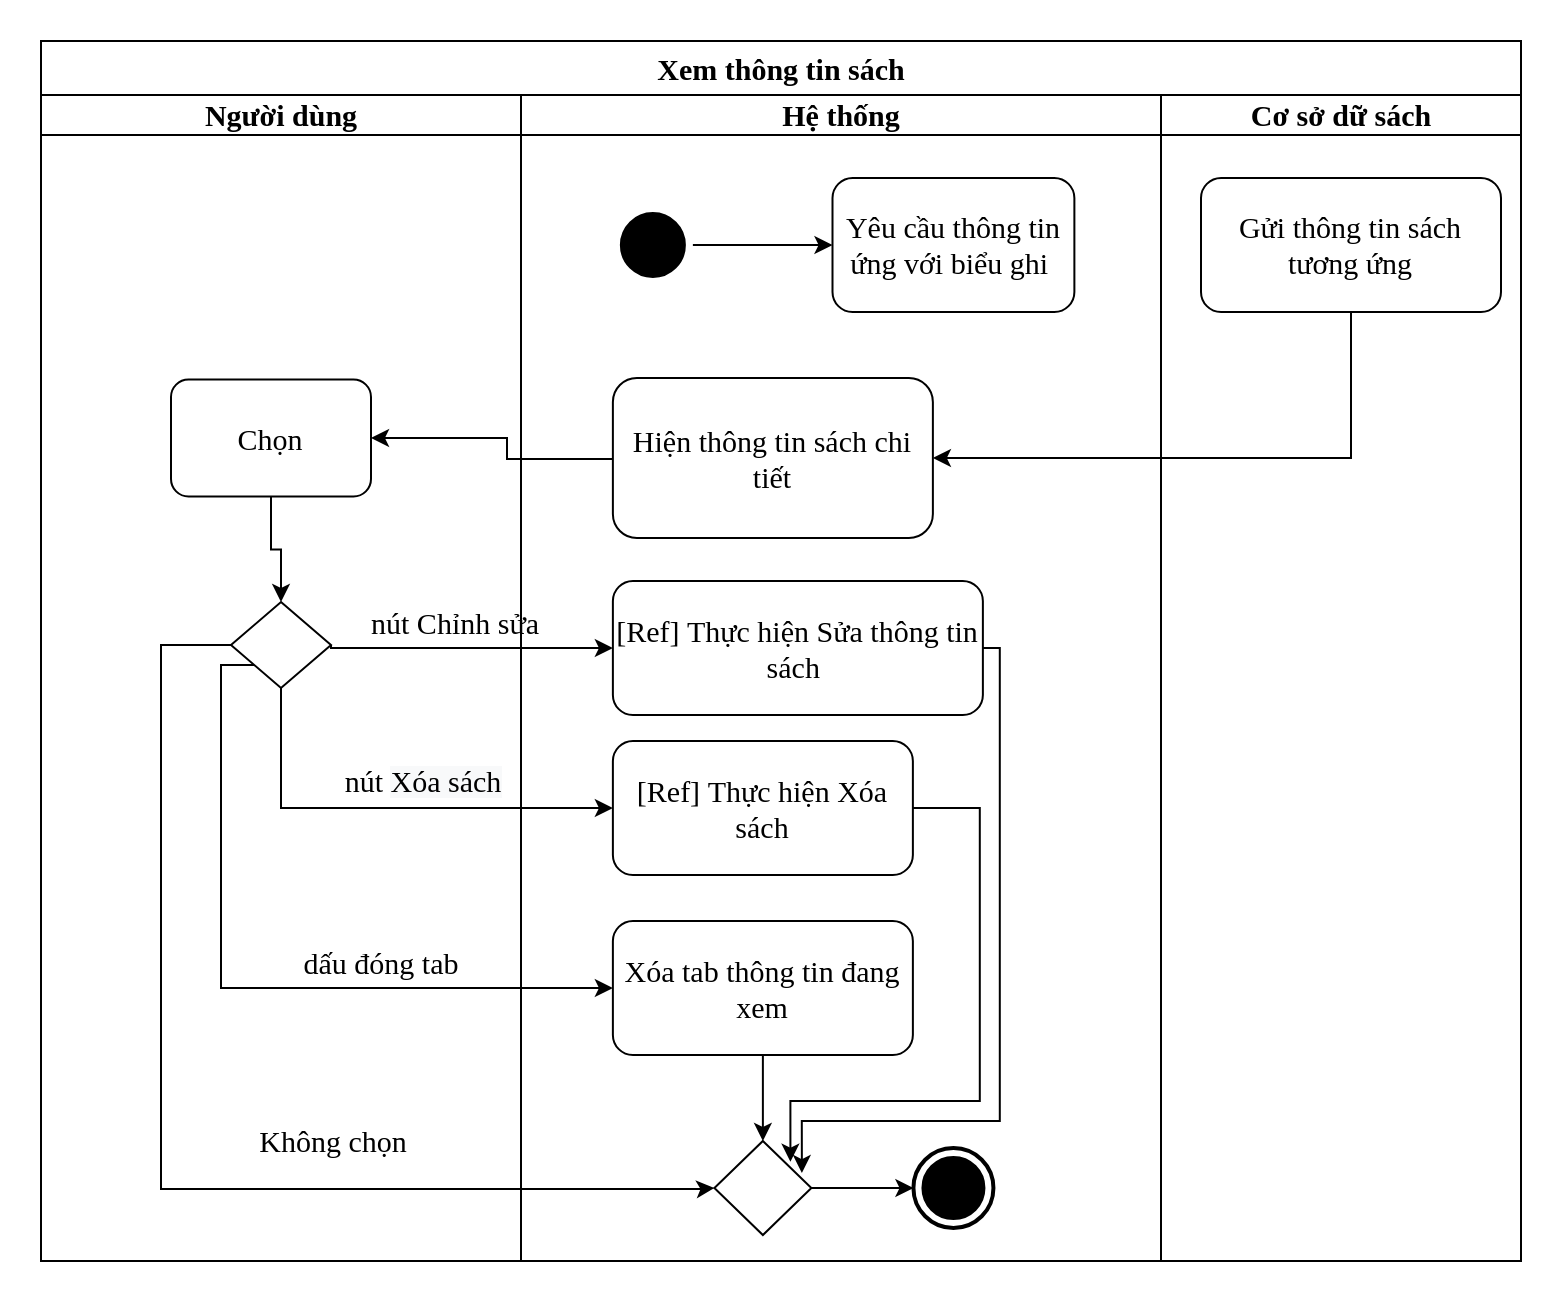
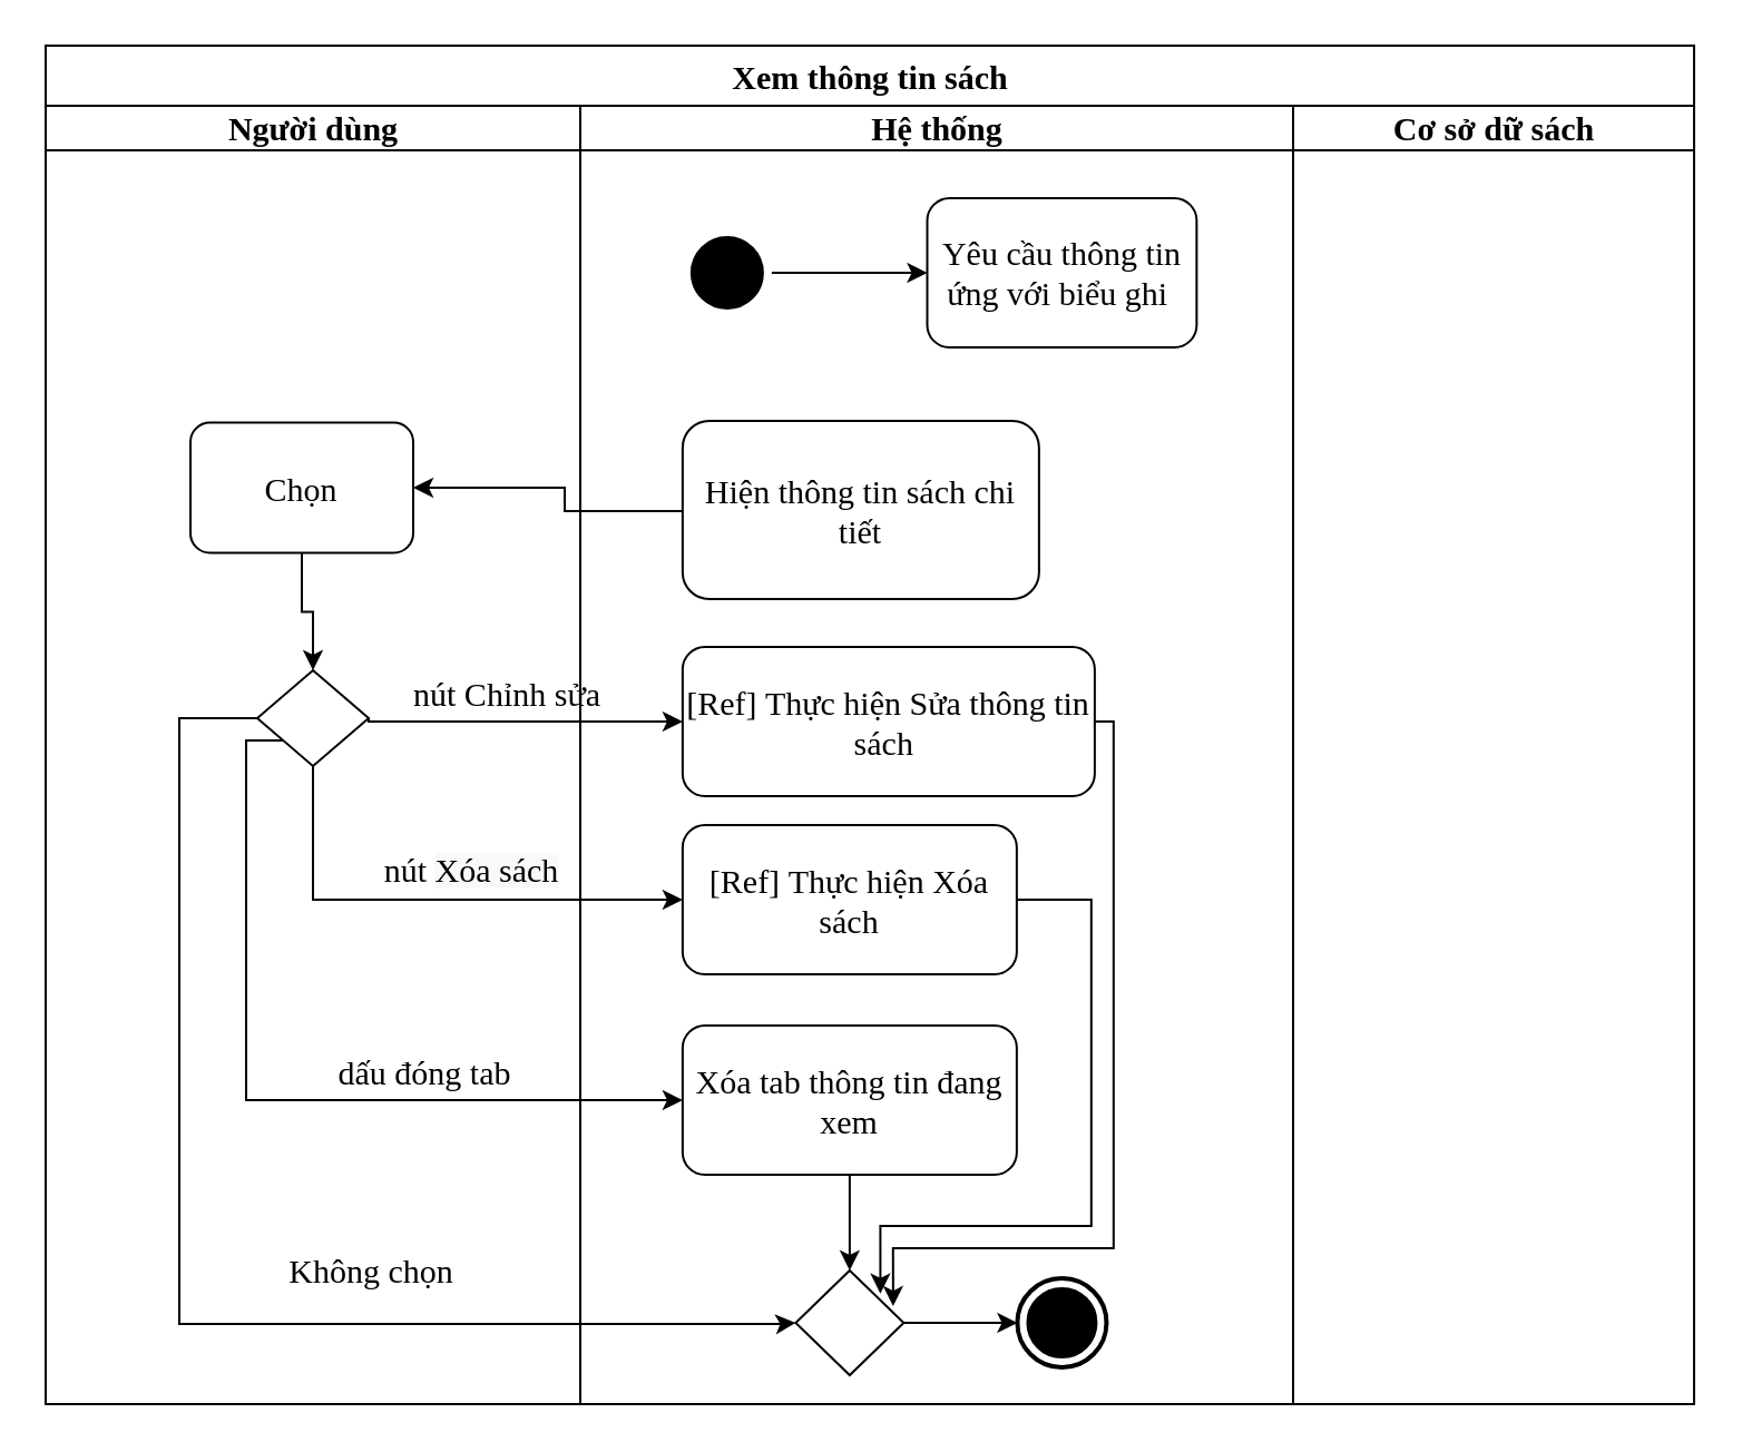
  <mxCell id="0" />
  <mxCell id="1" parent="0" />
  <mxCell id="2" value="&lt;span style=&quot;line-height: 107% ; font-size: 15px&quot;&gt;&lt;font style=&quot;font-size: 15px&quot;&gt;Xem thông tin sách&lt;/font&gt;&lt;/span&gt;" style="swimlane;html=1;childLayout=stackLayout;resizeParent=1;resizeParentMax=0;startSize=27;rounded=0;glass=0;fontSize=15;fontFamily=Times New Roman;" parent="1" vertex="1"><mxGeometry x="20" y="20" width="740" height="610" as="geometry" /></mxCell>
  <mxCell id="3" value="Người dùng" style="swimlane;html=1;startSize=20;fontSize=15;fontFamily=Times New Roman;" parent="2" vertex="1"><mxGeometry y="27" width="240" height="583" as="geometry"><mxRectangle y="20" width="30" height="460" as="alternateBounds" /></mxGeometry></mxCell>
  <mxCell id="4" style="edgeStyle=orthogonalEdgeStyle;rounded=0;orthogonalLoop=1;jettySize=auto;html=1;endArrow=classic;endFill=1;fontFamily=Times New Roman;fontSize=15;entryX=0.5;entryY=0;entryDx=0;entryDy=0;" parent="3" source="5" target="6" edge="1"><mxGeometry relative="1" as="geometry"><Array as="points" /><mxPoint x="120" y="263" as="targetPoint" /></mxGeometry></mxCell>
  <mxCell id="5" value="&lt;span style=&quot;font-size: 15px ; line-height: 107% ; font-family: &amp;quot;times new roman&amp;quot; , serif&quot;&gt;Chọn&lt;/span&gt;" style="shape=rect;html=1;rounded=1;whiteSpace=wrap;align=center;glass=0;strokeColor=#000000;fontFamily=Times New Roman;fontSize=15;" parent="3" vertex="1"><mxGeometry x="65" y="142.25" width="100" height="58.5" as="geometry" /></mxCell>
  <mxCell id="6" value="" style="shape=rhombus;html=1;verticalLabelPosition=bottom;verticalAlignment=top;rounded=0;glass=0;strokeColor=#000000;fontFamily=Times New Roman;fontSize=15;" parent="3" vertex="1"><mxGeometry x="95" y="253.5" width="50" height="43" as="geometry" /></mxCell>
- <mxCell id="7" style="edgeStyle=orthogonalEdgeStyle;rounded=0;orthogonalLoop=1;jettySize=auto;html=1;endArrow=classic;endFill=1;fontFamily=Times New Roman;fontSize=15;entryX=1;entryY=0.5;entryDx=0;entryDy=0;exitX=0.5;exitY=1;exitDx=0;exitDy=0;" parent="2" source="32" target="19" edge="1"><mxGeometry relative="1" as="geometry"><mxPoint x="621.94" y="208.5" as="sourcePoint" /><mxPoint x="411.94" y="208.5" as="targetPoint" /><Array as="points" /></mxGeometry></mxCell>
  <mxCell id="8" value="" style="edgeStyle=orthogonalEdgeStyle;rounded=0;orthogonalLoop=1;jettySize=auto;html=1;endArrow=classic;endFill=1;fontFamily=Times New Roman;fontSize=15;entryX=1;entryY=0.5;entryDx=0;entryDy=0;" parent="2" target="5" edge="1"><mxGeometry relative="1" as="geometry"><mxPoint x="286" y="209" as="sourcePoint" /><Array as="points"><mxPoint x="286" y="209" /><mxPoint x="233" y="209" /></Array></mxGeometry></mxCell>
  <mxCell id="9" value="" style="edgeStyle=orthogonalEdgeStyle;rounded=0;orthogonalLoop=1;jettySize=auto;html=1;endArrow=classic;endFill=1;fontFamily=Times New Roman;fontSize=15;exitX=0;exitY=0.5;exitDx=0;exitDy=0;entryX=0;entryY=0.5;entryDx=0;entryDy=0;" parent="2" source="6" target="27" edge="1"><mxGeometry relative="1" as="geometry"><mxPoint x="280" y="599" as="targetPoint" /><Array as="points"><mxPoint x="60" y="302" /><mxPoint x="60" y="574" /><mxPoint x="330" y="574" /></Array></mxGeometry></mxCell>
  <mxCell id="10" value="Không chọn" style="edgeLabel;html=1;align=center;verticalAlign=middle;resizable=0;points=[];fontSize=15;fontFamily=Times New Roman;" parent="9" vertex="1" connectable="0"><mxGeometry x="-0.488" y="-2" relative="1" as="geometry"><mxPoint x="87" y="133.0" as="offset" /></mxGeometry></mxCell>
  <mxCell id="11" value="" style="edgeStyle=orthogonalEdgeStyle;rounded=0;orthogonalLoop=1;jettySize=auto;html=1;entryX=0;entryY=0.5;entryDx=0;entryDy=0;exitX=1;exitY=0.5;exitDx=0;exitDy=0;fontSize=15;" parent="2" source="6" target="24" edge="1"><mxGeometry relative="1" as="geometry"><mxPoint x="120" y="540" as="targetPoint" /><Array as="points"><mxPoint x="145" y="304" /></Array></mxGeometry></mxCell>
  <mxCell id="12" value="&lt;span style=&quot;font-size: 15px; line-height: 107%; font-family: &amp;quot;times new roman&amp;quot;, serif;&quot;&gt;nút Chỉnh sửa&lt;/span&gt;" style="edgeLabel;html=1;align=center;verticalAlign=middle;resizable=0;points=[];fontSize=15;" parent="11" vertex="1" connectable="0"><mxGeometry x="0.709" y="-1" relative="1" as="geometry"><mxPoint x="-58.62" y="-14.49" as="offset" /></mxGeometry></mxCell>
  <mxCell id="13" value="" style="edgeStyle=orthogonalEdgeStyle;rounded=0;orthogonalLoop=1;jettySize=auto;html=1;exitX=0.5;exitY=1;exitDx=0;exitDy=0;fontSize=15;entryX=0;entryY=0.5;entryDx=0;entryDy=0;entryPerimeter=0;" parent="2" source="6" target="22" edge="1"><mxGeometry relative="1" as="geometry"><mxPoint x="270" y="410" as="targetPoint" /><Array as="points"><mxPoint x="120" y="384" /><mxPoint x="286" y="384" /></Array></mxGeometry></mxCell>
  <mxCell id="14" value="&lt;span style=&quot;font-family: &amp;quot;times new roman&amp;quot;, serif; font-size: 15px;&quot;&gt;nút&amp;nbsp;&lt;/span&gt;&lt;span style=&quot;font-family: &amp;quot;times new roman&amp;quot;, serif; font-size: 15px; background-color: rgb(248, 249, 250);&quot;&gt;Xóa sách&lt;/span&gt;" style="edgeLabel;html=1;align=center;verticalAlign=middle;resizable=0;points=[];fontSize=15;" parent="13" vertex="1" connectable="0"><mxGeometry x="0.564" relative="1" as="geometry"><mxPoint x="-47" y="-14" as="offset" /></mxGeometry></mxCell>
  <mxCell id="15" value="" style="edgeStyle=orthogonalEdgeStyle;rounded=0;orthogonalLoop=1;jettySize=auto;html=1;entryX=0;entryY=0.5;entryDx=0;entryDy=0;fontSize=15;exitX=0.232;exitY=0.733;exitDx=0;exitDy=0;exitPerimeter=0;" parent="2" source="6" target="25" edge="1"><mxGeometry relative="1" as="geometry"><mxPoint x="100" y="330" as="sourcePoint" /><mxPoint x="280" y="704" as="targetPoint" /><Array as="points"><mxPoint x="90" y="312" /><mxPoint x="90" y="474" /></Array></mxGeometry></mxCell>
  <mxCell id="16" value="&lt;span style=&quot;font-size: 15px; line-height: 107%; font-family: &amp;quot;times new roman&amp;quot;, serif;&quot;&gt;dấu đóng tab&lt;/span&gt;" style="edgeLabel;html=1;align=center;verticalAlign=middle;resizable=0;points=[];fontSize=15;" parent="15" vertex="1" connectable="0"><mxGeometry x="0.564" relative="1" as="geometry"><mxPoint x="-33.9" y="-13.5" as="offset" /></mxGeometry></mxCell>
  <mxCell id="17" value="Hệ thống" style="swimlane;html=1;startSize=20;fontSize=15;fontFamily=Times New Roman;" parent="2" vertex="1"><mxGeometry x="240" y="27" width="320" height="583" as="geometry" /></mxCell>
  <mxCell id="18" value="" style="ellipse;html=1;shape=startState;fillColor=#000000;strokeColor=#000000;rounded=0;glass=0;fontFamily=Times New Roman;fontSize=15;" parent="17" vertex="1"><mxGeometry x="45.94" y="55" width="40" height="40" as="geometry" /></mxCell>
  <mxCell id="19" value="&lt;font style=&quot;font-size: 15px&quot;&gt;Hiện&amp;nbsp;&lt;/font&gt;thông tin sách chi tiết" style="shape=rect;html=1;rounded=1;whiteSpace=wrap;align=center;glass=0;strokeColor=#000000;fontFamily=Times New Roman;fontSize=15;" parent="17" vertex="1"><mxGeometry x="45.94" y="141.5" width="160" height="80" as="geometry" /></mxCell>
  <mxCell id="20" value="" style="edgeStyle=orthogonalEdgeStyle;rounded=0;orthogonalLoop=1;jettySize=auto;html=1;endArrow=classic;endFill=1;fontFamily=Times New Roman;fontSize=15;" parent="17" source="27" target="30" edge="1"><mxGeometry relative="1" as="geometry" /></mxCell>
  <mxCell id="21" value="" style="edgeStyle=orthogonalEdgeStyle;rounded=0;orthogonalLoop=1;jettySize=auto;html=1;entryX=0.784;entryY=0.22;entryDx=0;entryDy=0;entryPerimeter=0;exitX=1;exitY=0.5;exitDx=0;exitDy=0;fontSize=15;" parent="17" source="22" target="27" edge="1"><mxGeometry relative="1" as="geometry"><mxPoint x="275.94" y="356.5" as="targetPoint" /><Array as="points"><mxPoint x="229.44" y="357" /><mxPoint x="229.44" y="503" /><mxPoint x="134.44" y="503" /></Array></mxGeometry></mxCell>
  <mxCell id="22" value="&lt;span style=&quot;font-family: &amp;#34;times new roman&amp;#34; , serif&quot;&gt;[Ref]&amp;nbsp;&lt;/span&gt;Thực hiện Xóa sách" style="shape=rect;html=1;rounded=1;whiteSpace=wrap;align=center;glass=0;strokeColor=#000000;fontFamily=Times New Roman;fontSize=15;" parent="17" vertex="1"><mxGeometry x="45.94" y="323" width="150" height="67" as="geometry" /></mxCell>
  <mxCell id="23" value="" style="edgeStyle=orthogonalEdgeStyle;rounded=0;orthogonalLoop=1;jettySize=auto;html=1;entryX=0.902;entryY=0.341;entryDx=0;entryDy=0;entryPerimeter=0;exitX=1;exitY=0.5;exitDx=0;exitDy=0;fontSize=15;" parent="17" source="24" target="27" edge="1"><mxGeometry relative="1" as="geometry"><mxPoint x="275.94" y="276.5" as="targetPoint" /><Array as="points"><mxPoint x="239.44" y="277" /><mxPoint x="239.44" y="513" /><mxPoint x="140.44" y="513" /></Array></mxGeometry></mxCell>
  <mxCell id="24" value="&lt;span style=&quot;font-size: 15px ; line-height: 107% ; font-family: &amp;#34;times new roman&amp;#34; , serif&quot;&gt;[Ref]&amp;nbsp;Thực hiện&amp;nbsp;&lt;span style=&quot;line-height: 107% ; font-family: &amp;#34;times new roman&amp;#34; , serif ; font-size: 15px&quot;&gt;Sửa thông tin sách&lt;/span&gt;&amp;nbsp;&lt;/span&gt;" style="shape=rect;html=1;rounded=1;whiteSpace=wrap;align=center;glass=0;strokeColor=#000000;fontFamily=Times New Roman;fontSize=15;" parent="17" vertex="1"><mxGeometry x="45.94" y="243" width="185" height="67" as="geometry" /></mxCell>
  <mxCell id="25" value="&lt;font face=&quot;times new roman, serif&quot; style=&quot;font-size: 15px;&quot;&gt;Xóa tab thông tin đang xem&lt;/font&gt;" style="shape=rect;html=1;rounded=1;whiteSpace=wrap;align=center;glass=0;strokeColor=#000000;fontFamily=Times New Roman;fontSize=15;" parent="17" vertex="1"><mxGeometry x="45.94" y="413" width="150" height="67" as="geometry" /></mxCell>
  <mxCell id="26" style="edgeStyle=orthogonalEdgeStyle;rounded=0;orthogonalLoop=1;jettySize=auto;html=1;entryX=0.5;entryY=0;entryDx=0;entryDy=0;fontSize=15;" parent="17" source="25" target="27" edge="1"><mxGeometry relative="1" as="geometry"><mxPoint x="121.44" y="543" as="targetPoint" /></mxGeometry></mxCell>
  <mxCell id="27" value="" style="shape=rhombus;html=1;verticalLabelPosition=top;verticalAlignment=bottom;rounded=0;glass=0;strokeColor=#000000;fontFamily=Times New Roman;fontSize=15;" parent="17" vertex="1"><mxGeometry x="96.69" y="523" width="48.5" height="47" as="geometry" /></mxCell>
  <mxCell id="28" value="Yêu cầu thông tin &lt;br&gt;ứng với biểu ghi&amp;nbsp;" style="shape=rect;html=1;rounded=1;whiteSpace=wrap;align=center;glass=0;strokeColor=#000000;fontFamily=Times New Roman;fontSize=15;" parent="17" vertex="1"><mxGeometry x="155.75" y="41.5" width="120.94" height="67" as="geometry" /></mxCell>
  <mxCell id="29" style="edgeStyle=orthogonalEdgeStyle;rounded=0;orthogonalLoop=1;jettySize=auto;html=1;entryX=0;entryY=0.5;entryDx=0;entryDy=0;" parent="17" source="18" target="28" edge="1"><mxGeometry relative="1" as="geometry"><mxPoint x="150" y="75" as="targetPoint" /></mxGeometry></mxCell>
  <mxCell id="30" value="" style="html=1;shape=mxgraph.sysml.actFinal;strokeWidth=2;verticalLabelPosition=bottom;verticalAlignment=top;rounded=0;glass=0;fontFamily=Times New Roman;fontSize=15;" parent="17" vertex="1"><mxGeometry x="196.22" y="526.5" width="40" height="40" as="geometry" /></mxCell>
  <mxCell id="31" value="Cơ sở dữ sách" style="swimlane;html=1;startSize=20;fontSize=15;fontFamily=Times New Roman;" parent="2" vertex="1"><mxGeometry x="560" y="27" width="180" height="583" as="geometry" /></mxCell>
- <mxCell id="32" value="Gửi thông tin sách tương ứng" style="shape=rect;html=1;rounded=1;whiteSpace=wrap;align=center;glass=0;strokeColor=#000000;fontFamily=Times New Roman;fontSize=15;" parent="31" vertex="1"><mxGeometry x="20" y="41.5" width="150" height="67" as="geometry" /></mxCell>
